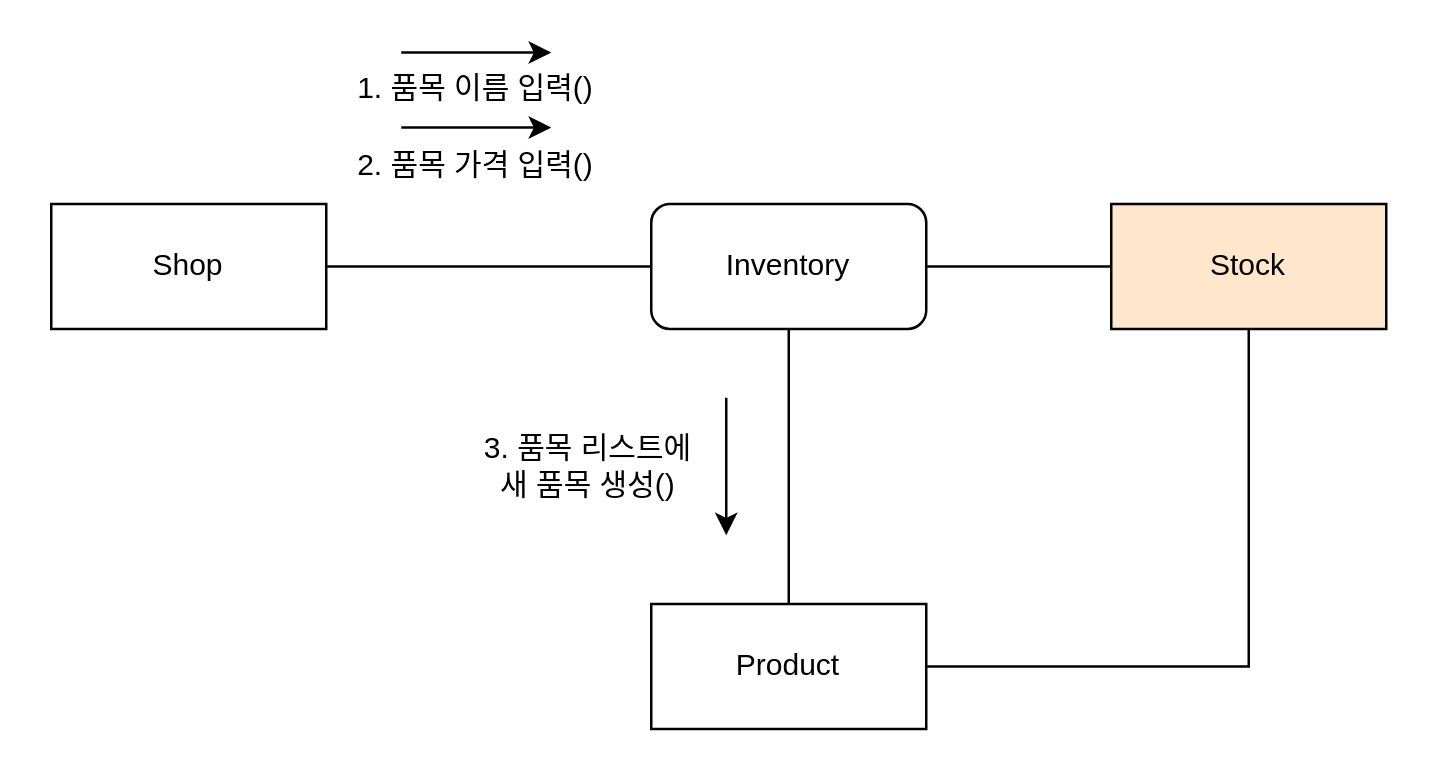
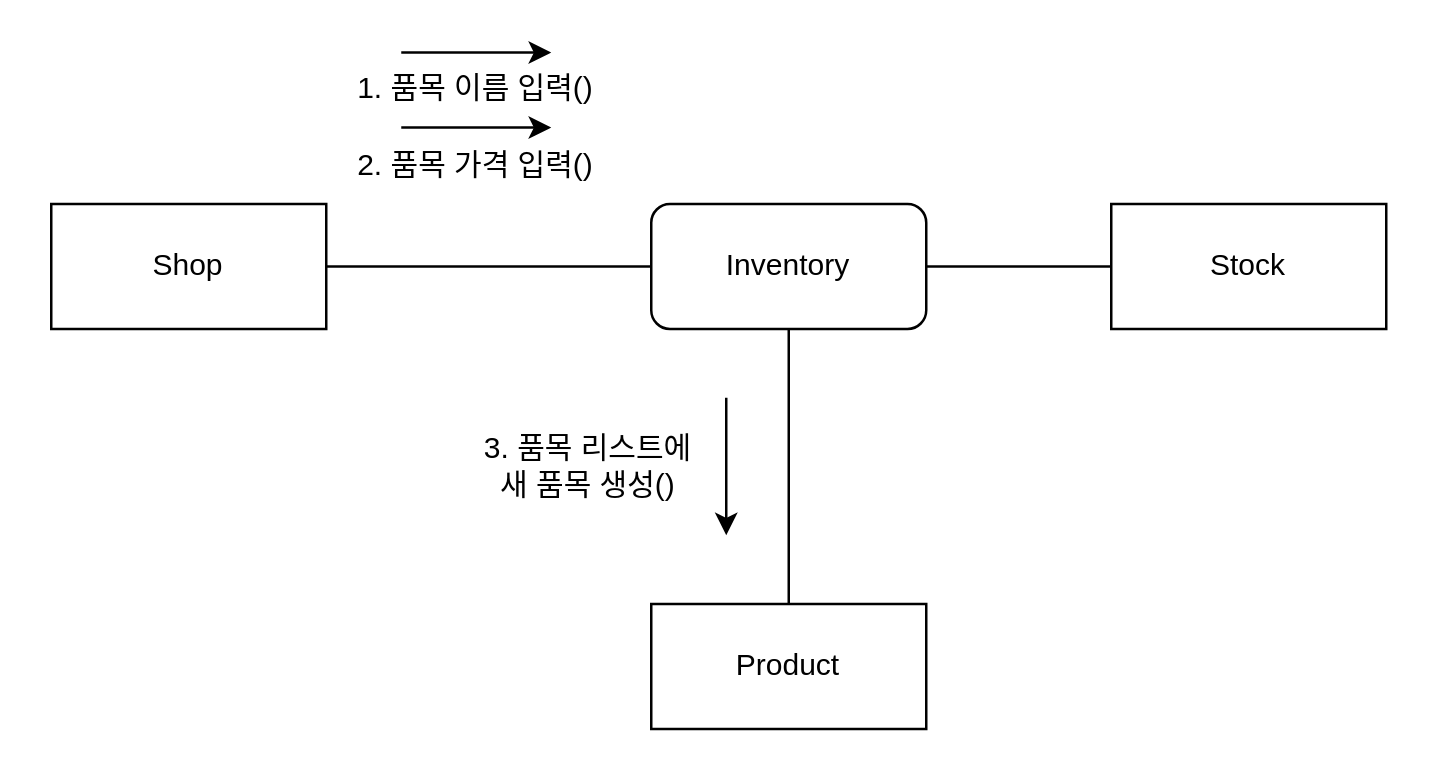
  <mxCell id="0" />
  <mxCell id="1" parent="0" />
  <mxCell id="2" style="edgeStyle=orthogonalEdgeStyle;rounded=0;orthogonalLoop=1;jettySize=auto;html=1;exitX=1;exitY=0.5;exitDx=0;exitDy=0;entryX=0;entryY=0.5;entryDx=0;entryDy=0;endArrow=none;endFill=0;" edge="1" parent="1" source="3" target="6"><mxGeometry relative="1" as="geometry" /></mxCell>
  <mxCell id="3" value="Shop" style="html=1;whiteSpace=wrap;" vertex="1" parent="1"><mxGeometry x="20" y="81" width="110" height="50" as="geometry" /></mxCell>
  <mxCell id="4" style="edgeStyle=orthogonalEdgeStyle;rounded=0;orthogonalLoop=1;jettySize=auto;html=1;exitX=0.5;exitY=1;exitDx=0;exitDy=0;entryX=0.5;entryY=0;entryDx=0;entryDy=0;endArrow=none;endFill=0;" edge="1" parent="1" source="6" target="8"><mxGeometry relative="1" as="geometry" /></mxCell>
  <mxCell id="5" value="" style="edgeStyle=orthogonalEdgeStyle;rounded=0;orthogonalLoop=1;jettySize=auto;html=1;endArrow=none;endFill=0;" edge="1" parent="1" source="6" target="9"><mxGeometry relative="1" as="geometry" /></mxCell>
  <mxCell id="6" value="Inventory" style="html=1;whiteSpace=wrap;rounded=1;" vertex="1" parent="1"><mxGeometry x="260" y="81" width="110" height="50" as="geometry" /></mxCell>
- <mxCell id="7" style="edgeStyle=orthogonalEdgeStyle;rounded=0;orthogonalLoop=1;jettySize=auto;html=1;exitX=1;exitY=0.5;exitDx=0;exitDy=0;entryX=0.5;entryY=1;entryDx=0;entryDy=0;endArrow=none;endFill=0;" edge="1" parent="1" source="8" target="9"><mxGeometry relative="1" as="geometry" /></mxCell>
  <mxCell id="8" value="Product" style="html=1;whiteSpace=wrap;" vertex="1" parent="1"><mxGeometry x="260" y="241" width="110" height="50" as="geometry" /></mxCell>
- <mxCell id="9" value="Stock" style="html=1;whiteSpace=wrap;fillColor=#ffe6cc;" vertex="1" parent="1"><mxGeometry x="444" y="81" width="110" height="50" as="geometry" /></mxCell>
+ <mxCell id="9" value="Stock" style="html=1;whiteSpace=wrap;" vertex="1" parent="1"><mxGeometry x="444" y="81" width="110" height="50" as="geometry" /></mxCell>
  <mxCell id="10" value="1. 품목 이름 입력()" style="text;html=1;strokeColor=none;fillColor=none;align=center;verticalAlign=middle;whiteSpace=wrap;rounded=0;" vertex="1" parent="1"><mxGeometry x="130" y="20.43" width="120" height="30" as="geometry" /></mxCell>
  <mxCell id="11" value="" style="endArrow=classic;html=1;rounded=0;exitX=0.25;exitY=0;exitDx=0;exitDy=0;entryX=0.75;entryY=0;entryDx=0;entryDy=0;" edge="1" parent="1" source="10" target="10"><mxGeometry width="50" height="50" relative="1" as="geometry"><mxPoint x="200" y="-19.57" as="sourcePoint" /><mxPoint x="250" y="-69.57" as="targetPoint" /></mxGeometry></mxCell>
  <mxCell id="12" value="" style="endArrow=classic;html=1;rounded=0;" edge="1" parent="1"><mxGeometry width="50" height="50" relative="1" as="geometry"><mxPoint x="290" y="158.5" as="sourcePoint" /><mxPoint x="290" y="213.5" as="targetPoint" /></mxGeometry></mxCell>
  <mxCell id="13" value="3. 품목 리스트에&lt;br&gt;새 품목 생성()" style="text;html=1;strokeColor=none;fillColor=none;align=center;verticalAlign=middle;whiteSpace=wrap;rounded=0;" vertex="1" parent="1"><mxGeometry x="170" y="171" width="130" height="30" as="geometry" /></mxCell>
  <mxCell id="14" value="2. 품목 가격 입력()" style="text;html=1;strokeColor=none;fillColor=none;align=center;verticalAlign=middle;whiteSpace=wrap;rounded=0;" vertex="1" parent="1"><mxGeometry x="130" y="51" width="120" height="30" as="geometry" /></mxCell>
  <mxCell id="15" value="" style="endArrow=classic;html=1;rounded=0;exitX=0.25;exitY=0;exitDx=0;exitDy=0;entryX=0.75;entryY=0;entryDx=0;entryDy=0;" edge="1" parent="1"><mxGeometry width="50" height="50" relative="1" as="geometry"><mxPoint x="160" y="50.43" as="sourcePoint" /><mxPoint x="220" y="50.43" as="targetPoint" /></mxGeometry></mxCell>
